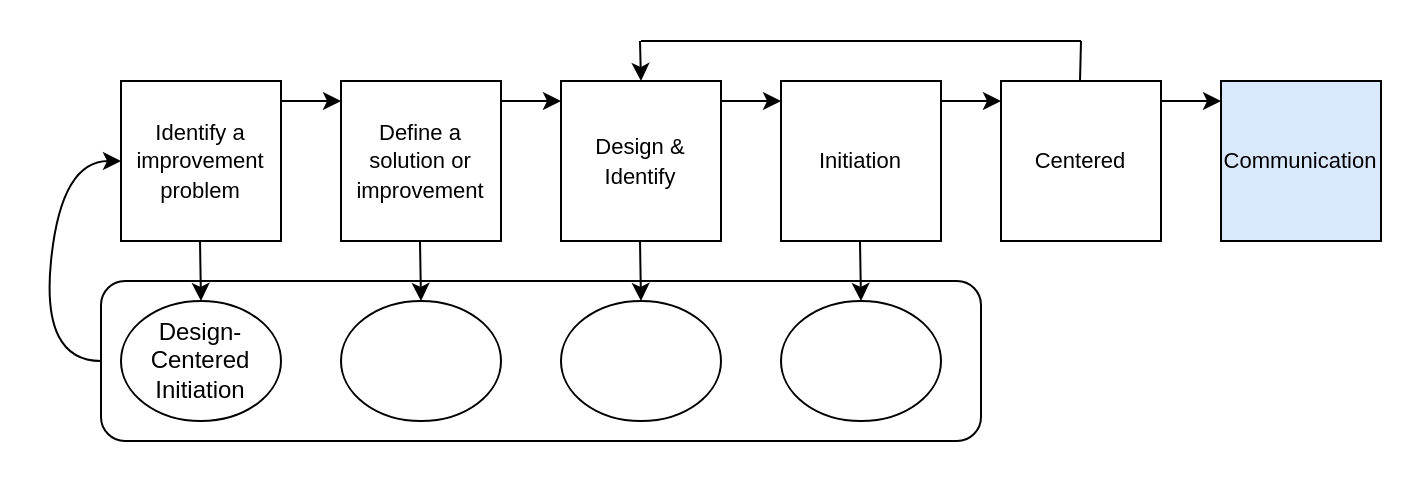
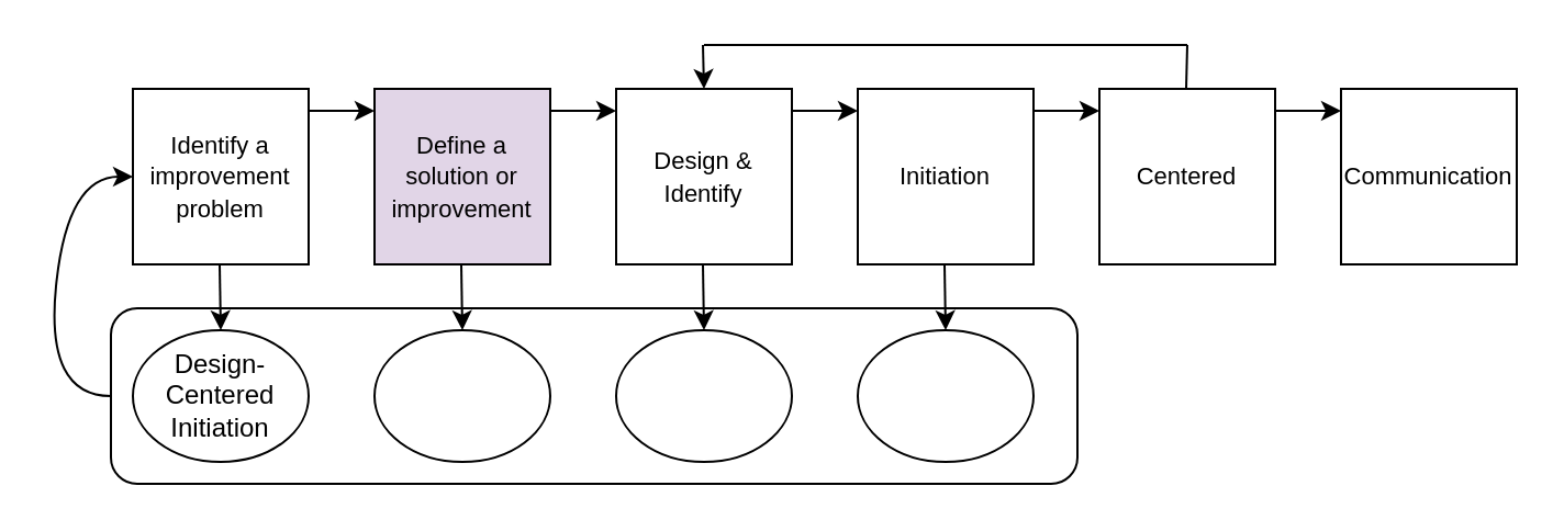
  <mxCell id="0" />
  <mxCell id="1" parent="0" />
  <mxCell id="2" value="&lt;font style=&quot;font-size: 11px;&quot;&gt;Identify a improvement problem&lt;/font&gt;" style="whiteSpace=wrap;html=1;aspect=fixed;" vertex="1" parent="1"><mxGeometry x="60" y="40" width="80" height="80" as="geometry" /></mxCell>
- <mxCell id="3" value="&lt;font style=&quot;font-size: 11px;&quot;&gt;Define a solution or improvement&lt;/font&gt;" style="whiteSpace=wrap;html=1;aspect=fixed;" vertex="1" parent="1"><mxGeometry x="170" y="40" width="80" height="80" as="geometry" /></mxCell>
+ <mxCell id="3" value="&lt;font style=&quot;font-size: 11px;&quot;&gt;Define a solution or improvement&lt;/font&gt;" style="whiteSpace=wrap;html=1;aspect=fixed;fillColor=#e1d5e7;" vertex="1" parent="1"><mxGeometry x="170" y="40" width="80" height="80" as="geometry" /></mxCell>
  <mxCell id="4" value="&lt;font style=&quot;font-size: 11px;&quot;&gt;Design &amp;amp; Identify&lt;/font&gt;" style="whiteSpace=wrap;html=1;aspect=fixed;" vertex="1" parent="1"><mxGeometry x="280" y="40" width="80" height="80" as="geometry" /></mxCell>
  <mxCell id="5" value="&lt;font style=&quot;font-size: 11px;&quot;&gt;Initiation&lt;/font&gt;" style="whiteSpace=wrap;html=1;aspect=fixed;" vertex="1" parent="1"><mxGeometry x="390" y="40" width="80" height="80" as="geometry" /></mxCell>
  <mxCell id="6" value="&lt;font style=&quot;font-size: 11px;&quot;&gt;Centered&lt;/font&gt;" style="whiteSpace=wrap;html=1;aspect=fixed;" vertex="1" parent="1"><mxGeometry x="500" y="40" width="80" height="80" as="geometry" /></mxCell>
- <mxCell id="7" value="&lt;font style=&quot;font-size: 11px;&quot;&gt;Communication&lt;/font&gt;" style="whiteSpace=wrap;html=1;aspect=fixed;fillColor=#dae8fc;" vertex="1" parent="1"><mxGeometry x="610" y="40" width="80" height="80" as="geometry" /></mxCell>
+ <mxCell id="7" value="&lt;font style=&quot;font-size: 11px;&quot;&gt;Communication&lt;/font&gt;" style="whiteSpace=wrap;html=1;aspect=fixed;" vertex="1" parent="1"><mxGeometry x="610" y="40" width="80" height="80" as="geometry" /></mxCell>
  <mxCell id="8" value="" style="endArrow=classic;html=1;rounded=0;" edge="1" parent="1"><mxGeometry width="50" height="50" relative="1" as="geometry"><mxPoint x="140" y="50" as="sourcePoint" /><mxPoint x="170" y="50" as="targetPoint" /></mxGeometry></mxCell>
  <mxCell id="9" value="" style="endArrow=classic;html=1;rounded=0;" edge="1" parent="1"><mxGeometry width="50" height="50" relative="1" as="geometry"><mxPoint x="250" y="50" as="sourcePoint" /><mxPoint x="280" y="50" as="targetPoint" /></mxGeometry></mxCell>
  <mxCell id="10" value="" style="endArrow=classic;html=1;rounded=0;" edge="1" parent="1"><mxGeometry width="50" height="50" relative="1" as="geometry"><mxPoint x="360" y="50" as="sourcePoint" /><mxPoint x="390" y="50" as="targetPoint" /></mxGeometry></mxCell>
  <mxCell id="11" value="" style="endArrow=classic;html=1;rounded=0;" edge="1" parent="1"><mxGeometry width="50" height="50" relative="1" as="geometry"><mxPoint x="470" y="50" as="sourcePoint" /><mxPoint x="500" y="50" as="targetPoint" /></mxGeometry></mxCell>
  <mxCell id="12" value="" style="endArrow=classic;html=1;rounded=0;" edge="1" parent="1"><mxGeometry width="50" height="50" relative="1" as="geometry"><mxPoint x="580" y="50" as="sourcePoint" /><mxPoint x="610" y="50" as="targetPoint" /></mxGeometry></mxCell>
  <mxCell id="13" value="" style="endArrow=none;html=1;rounded=0;" edge="1" parent="1"><mxGeometry width="50" height="50" relative="1" as="geometry"><mxPoint x="539.5" y="40" as="sourcePoint" /><mxPoint x="540" y="20" as="targetPoint" /></mxGeometry></mxCell>
  <mxCell id="14" value="" style="endArrow=none;html=1;rounded=0;" edge="1" parent="1"><mxGeometry width="50" height="50" relative="1" as="geometry"><mxPoint x="320" y="20" as="sourcePoint" /><mxPoint x="540" y="20" as="targetPoint" /></mxGeometry></mxCell>
  <mxCell id="15" value="" style="endArrow=classic;html=1;rounded=0;" edge="1" parent="1"><mxGeometry width="50" height="50" relative="1" as="geometry"><mxPoint x="319.5" y="20" as="sourcePoint" /><mxPoint x="320" y="40" as="targetPoint" /></mxGeometry></mxCell>
  <mxCell id="16" value="Design-Centered Initiation" style="ellipse;whiteSpace=wrap;html=1;" vertex="1" parent="1"><mxGeometry x="60" y="150" width="80" height="60" as="geometry" /></mxCell>
  <mxCell id="17" value="" style="endArrow=classic;html=1;rounded=0;" edge="1" parent="1"><mxGeometry width="50" height="50" relative="1" as="geometry"><mxPoint x="99.5" y="120" as="sourcePoint" /><mxPoint x="100" y="150" as="targetPoint" /></mxGeometry></mxCell>
  <mxCell id="18" value="" style="ellipse;whiteSpace=wrap;html=1;" vertex="1" parent="1"><mxGeometry x="170" y="150" width="80" height="60" as="geometry" /></mxCell>
  <mxCell id="19" value="" style="ellipse;whiteSpace=wrap;html=1;" vertex="1" parent="1"><mxGeometry x="280" y="150" width="80" height="60" as="geometry" /></mxCell>
  <mxCell id="20" value="" style="ellipse;whiteSpace=wrap;html=1;" vertex="1" parent="1"><mxGeometry x="390" y="150" width="80" height="60" as="geometry" /></mxCell>
  <mxCell id="21" value="" style="endArrow=classic;html=1;rounded=0;" edge="1" parent="1"><mxGeometry width="50" height="50" relative="1" as="geometry"><mxPoint x="209.5" y="120" as="sourcePoint" /><mxPoint x="210" y="150" as="targetPoint" /></mxGeometry></mxCell>
  <mxCell id="22" value="" style="endArrow=classic;html=1;rounded=0;" edge="1" parent="1"><mxGeometry width="50" height="50" relative="1" as="geometry"><mxPoint x="319.5" y="120" as="sourcePoint" /><mxPoint x="320" y="150" as="targetPoint" /></mxGeometry></mxCell>
  <mxCell id="23" value="" style="endArrow=classic;html=1;rounded=0;" edge="1" parent="1"><mxGeometry width="50" height="50" relative="1" as="geometry"><mxPoint x="429.5" y="120" as="sourcePoint" /><mxPoint x="430" y="150" as="targetPoint" /></mxGeometry></mxCell>
  <mxCell id="24" value="" style="rounded=1;whiteSpace=wrap;html=1;fillColor=none;" vertex="1" parent="1"><mxGeometry x="50" y="140" width="440" height="80" as="geometry" /></mxCell>
  <mxCell id="25" value="" style="curved=1;endArrow=classic;html=1;rounded=0;exitX=0;exitY=0.5;exitDx=0;exitDy=0;entryX=0;entryY=0.5;entryDx=0;entryDy=0;" edge="1" parent="1" source="24" target="2"><mxGeometry width="50" height="50" relative="1" as="geometry"><mxPoint x="-10" y="190" as="sourcePoint" /><mxPoint x="40" y="140" as="targetPoint" /><Array as="points"><mxPoint x="20" y="180" /><mxPoint x="30" y="80" /></Array></mxGeometry></mxCell>
